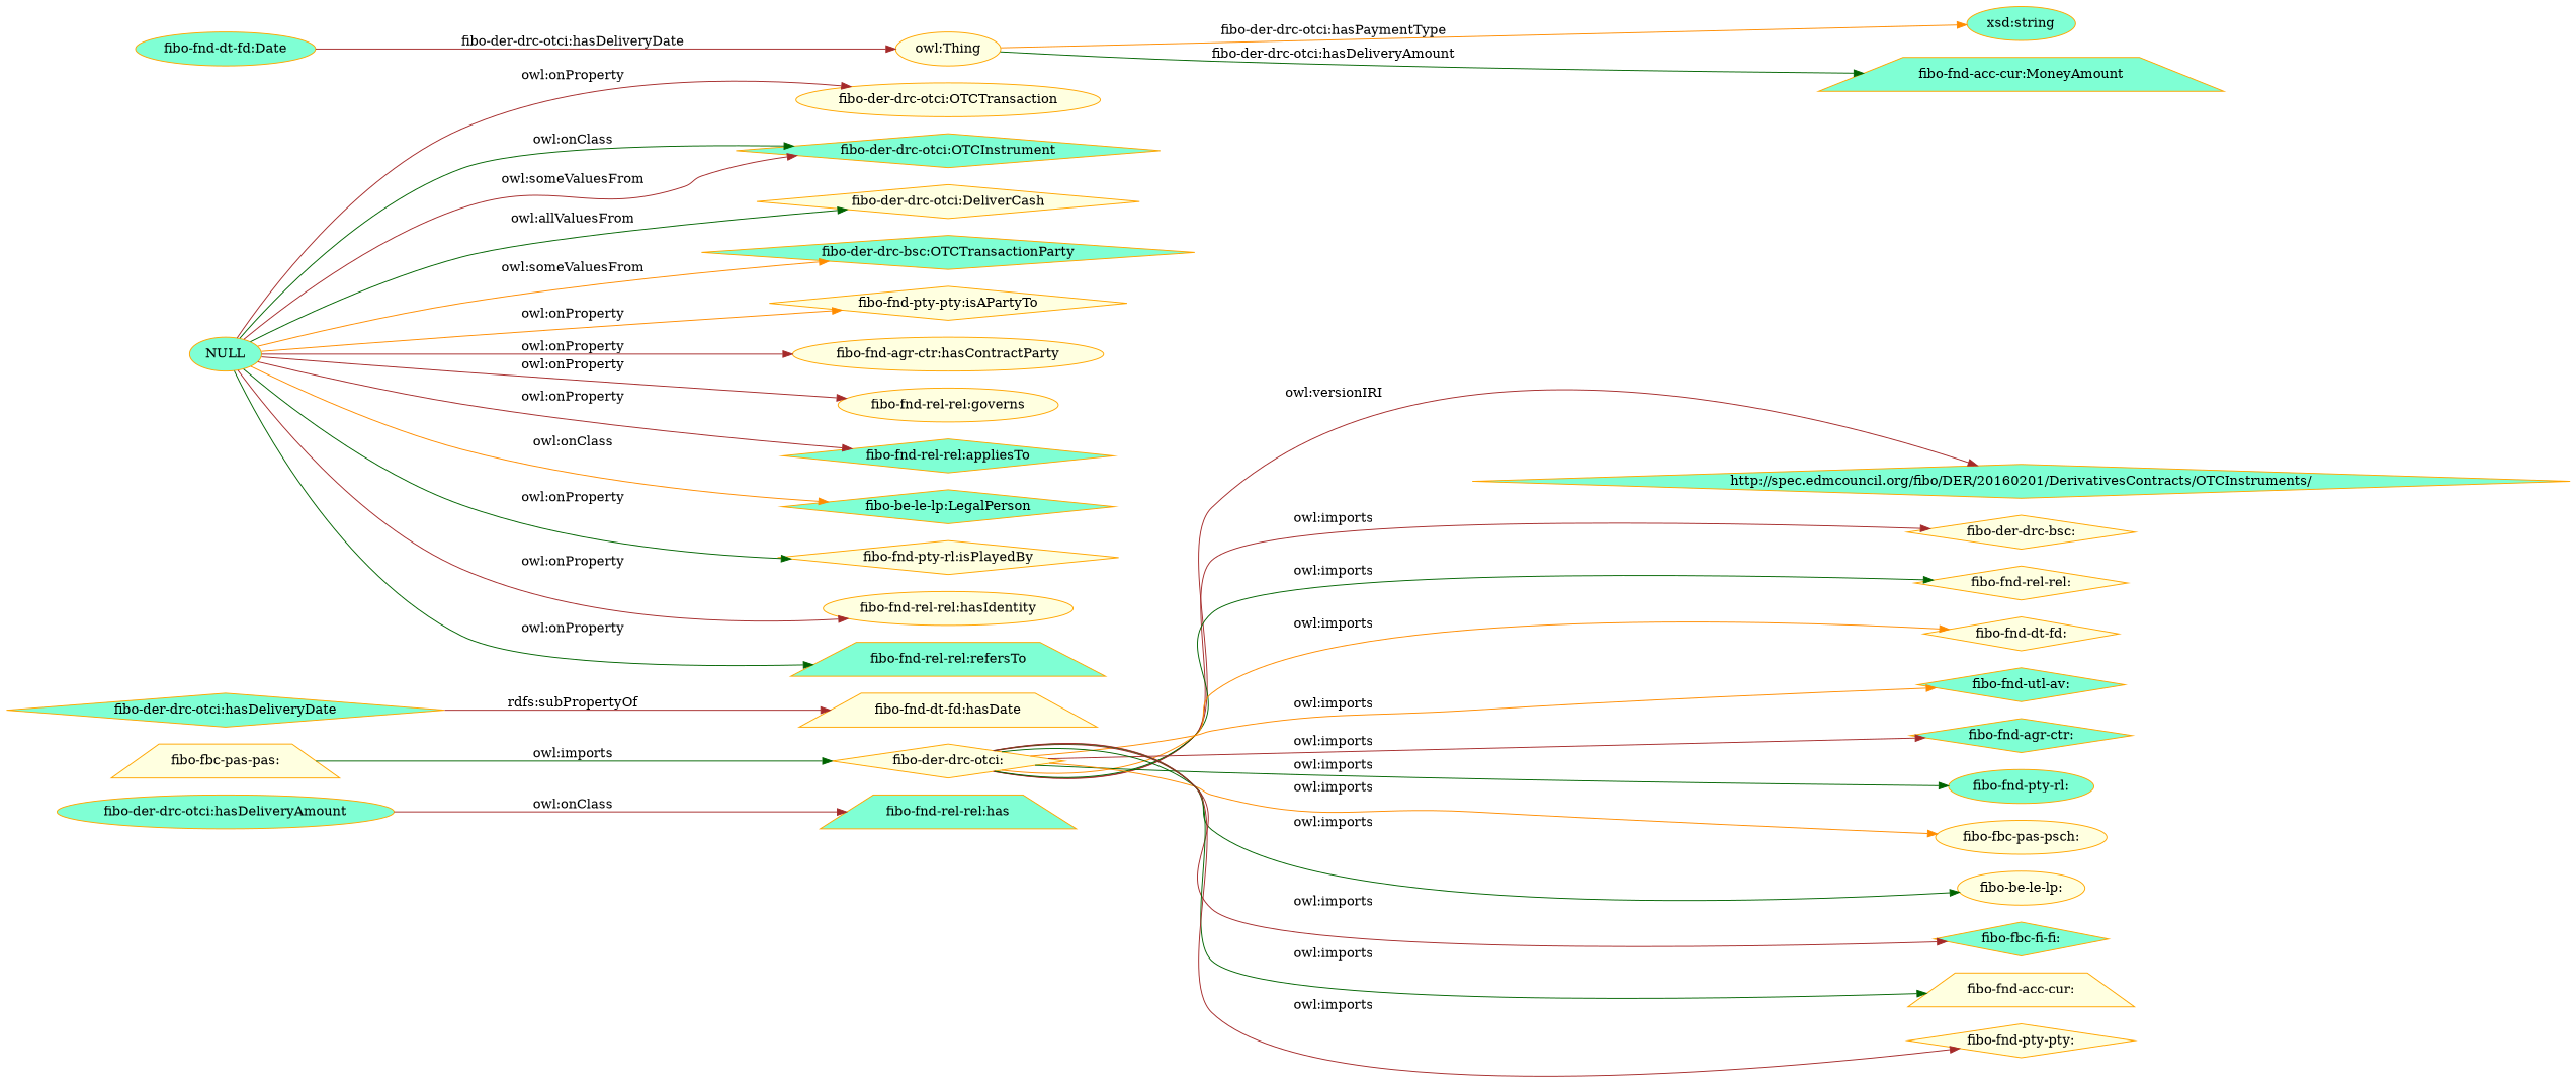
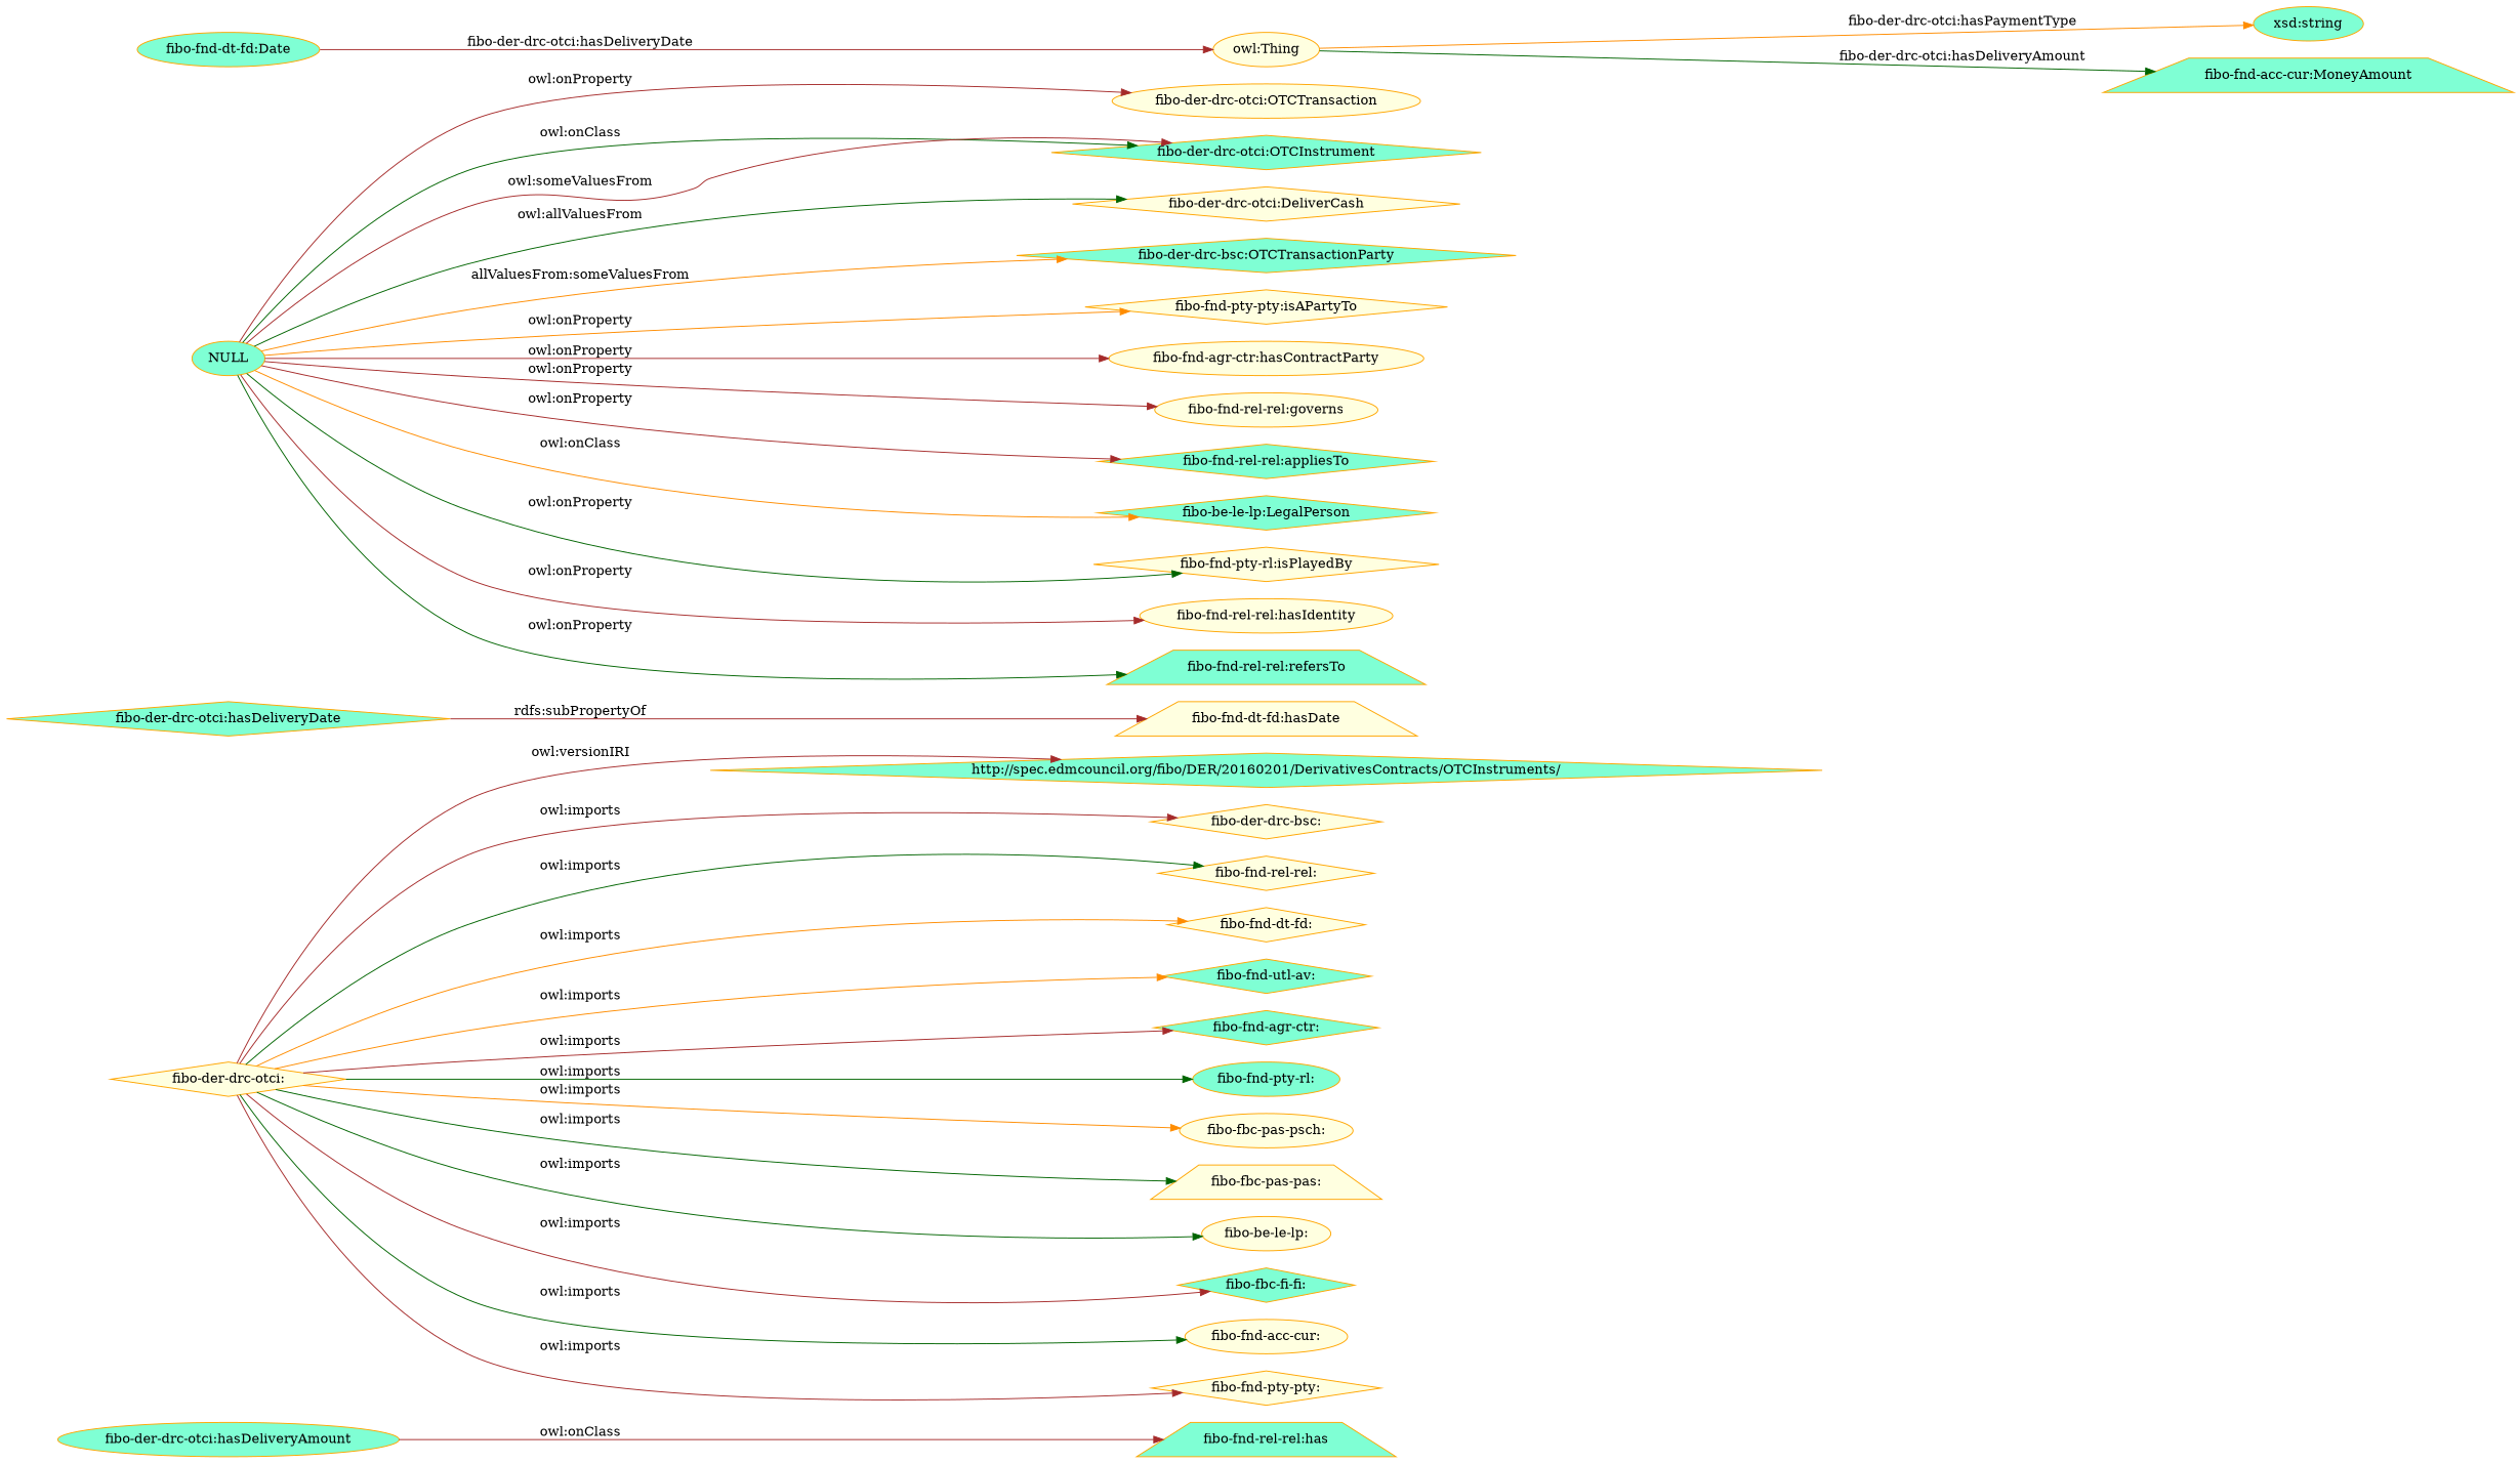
  digraph {
    rankdir=LR
    node [color=orange fillcolor=lightyellow shape=diamond style=filled]
    edge [color=brown]
    "fibo-der-drc-otci:hasDeliveryAmount" [fillcolor=aquamarine shape=ellipse]
    "fibo-fnd-rel-rel:has" [fillcolor=aquamarine shape=trapezium]
    "http://spec.edmcouncil.org/fibo/DER/20160201/DerivativesContracts/OTCInstruments/" [fillcolor=aquamarine]
    "fibo-der-drc-otci:"
    "fibo-der-drc-bsc:"
    "fibo-fnd-rel-rel:"
    "fibo-fnd-dt-fd:"
    "fibo-fnd-utl-av:" [fillcolor=aquamarine]
    "fibo-fnd-agr-ctr:" [fillcolor=aquamarine]
    "fibo-fnd-pty-rl:" [fillcolor=aquamarine shape=ellipse]
    "fibo-fbc-pas-psch:" [shape=ellipse]
    "fibo-fbc-pas-pas:" [shape=trapezium]
    "fibo-be-le-lp:" [shape=ellipse]
    "fibo-fbc-fi-fi:" [fillcolor=aquamarine]
-   "fibo-fnd-acc-cur:" [shape=trapezium]
+   "fibo-fnd-acc-cur:" [shape=ellipse]
    "fibo-fnd-pty-pty:"
    "fibo-der-drc-otci:hasDeliveryDate" [fillcolor=aquamarine]
    "fibo-fnd-dt-fd:hasDate" [shape=trapezium]
    NULL [fillcolor=aquamarine shape=ellipse]
    "fibo-der-drc-otci:OTCTransaction" [shape=ellipse]
    "fibo-der-drc-otci:OTCInstrument" [fillcolor=aquamarine]
    "fibo-der-drc-otci:DeliverCash"
    "fibo-der-drc-bsc:OTCTransactionParty" [fillcolor=aquamarine]
    "fibo-fnd-pty-pty:isAPartyTo"
    "fibo-fnd-agr-ctr:hasContractParty" [shape=ellipse]
    "fibo-fnd-rel-rel:governs" [shape=ellipse]
    "fibo-fnd-rel-rel:appliesTo" [fillcolor=aquamarine]
    "fibo-be-le-lp:LegalPerson" [fillcolor=aquamarine]
    "fibo-fnd-pty-rl:isPlayedBy"
    "fibo-fnd-rel-rel:hasIdentity" [shape=ellipse]
    "fibo-fnd-rel-rel:refersTo" [fillcolor=aquamarine shape=trapezium]
    "owl:Thing" [shape=ellipse]
    "xsd:string" [fillcolor=aquamarine shape=ellipse]
    "fibo-fnd-acc-cur:MoneyAmount" [fillcolor=aquamarine shape=trapezium]
    "fibo-fnd-dt-fd:Date" [fillcolor=aquamarine shape=ellipse]
    "fibo-der-drc-otci:hasDeliveryAmount" -> "fibo-fnd-rel-rel:has" [label="owl:onClass"]
    "fibo-der-drc-otci:" -> "http://spec.edmcouncil.org/fibo/DER/20160201/DerivativesContracts/OTCInstruments/" [label="owl:versionIRI"]
    "fibo-der-drc-otci:" -> "fibo-der-drc-bsc:" [label="owl:imports"]
    "fibo-der-drc-otci:" -> "fibo-fnd-rel-rel:" [color=darkgreen label="owl:imports"]
    "fibo-der-drc-otci:" -> "fibo-fnd-dt-fd:" [color=darkorange label="owl:imports"]
    "fibo-der-drc-otci:" -> "fibo-fnd-utl-av:" [color=darkorange label="owl:imports"]
    "fibo-der-drc-otci:" -> "fibo-fnd-agr-ctr:" [label="owl:imports"]
    "fibo-der-drc-otci:" -> "fibo-fnd-pty-rl:" [color=darkgreen label="owl:imports"]
    "fibo-der-drc-otci:" -> "fibo-fbc-pas-psch:" [color=darkorange label="owl:imports"]
-   "fibo-fbc-pas-pas:" -> "fibo-der-drc-otci:" [color=darkgreen label="owl:imports"]
+   "fibo-der-drc-otci:" -> "fibo-fbc-pas-pas:" [color=darkgreen label="owl:imports"]
    "fibo-der-drc-otci:" -> "fibo-be-le-lp:" [color=darkgreen label="owl:imports"]
    "fibo-der-drc-otci:" -> "fibo-fbc-fi-fi:" [label="owl:imports"]
    "fibo-der-drc-otci:" -> "fibo-fnd-acc-cur:" [color=darkgreen label="owl:imports"]
    "fibo-der-drc-otci:" -> "fibo-fnd-pty-pty:" [label="owl:imports"]
    "fibo-der-drc-otci:hasDeliveryDate" -> "fibo-fnd-dt-fd:hasDate" [label="rdfs:subPropertyOf"]
    NULL -> "fibo-der-drc-otci:OTCTransaction" [label="owl:onProperty"]
    NULL -> "fibo-der-drc-otci:OTCInstrument" [color=darkgreen label="owl:onClass"]
    NULL -> "fibo-der-drc-otci:OTCInstrument" [label="owl:someValuesFrom"]
    NULL -> "fibo-der-drc-otci:DeliverCash" [color=darkgreen label="owl:allValuesFrom"]
-   NULL -> "fibo-der-drc-bsc:OTCTransactionParty" [color=darkorange label="owl:someValuesFrom"]
+   NULL -> "fibo-der-drc-bsc:OTCTransactionParty" [color=darkorange label="allValuesFrom:someValuesFrom"]
    NULL -> "fibo-fnd-pty-pty:isAPartyTo" [color=darkorange label="owl:onProperty"]
    NULL -> "fibo-fnd-agr-ctr:hasContractParty" [label="owl:onProperty"]
    NULL -> "fibo-fnd-rel-rel:governs" [label="owl:onProperty"]
    NULL -> "fibo-fnd-rel-rel:appliesTo" [label="owl:onProperty"]
    NULL -> "fibo-be-le-lp:LegalPerson" [color=darkorange label="owl:onClass"]
    NULL -> "fibo-fnd-pty-rl:isPlayedBy" [color=darkgreen label="owl:onProperty"]
    NULL -> "fibo-fnd-rel-rel:hasIdentity" [label="owl:onProperty"]
    NULL -> "fibo-fnd-rel-rel:refersTo" [color=darkgreen label="owl:onProperty"]
    "owl:Thing" -> "xsd:string" [color=darkorange label="fibo-der-drc-otci:hasPaymentType"]
    "owl:Thing" -> "fibo-fnd-acc-cur:MoneyAmount" [color=darkgreen label="fibo-der-drc-otci:hasDeliveryAmount"]
    "fibo-fnd-dt-fd:Date" -> "owl:Thing" [label="fibo-der-drc-otci:hasDeliveryDate"]
  }
